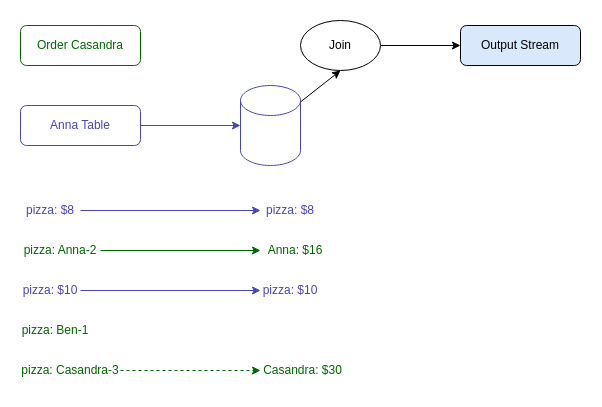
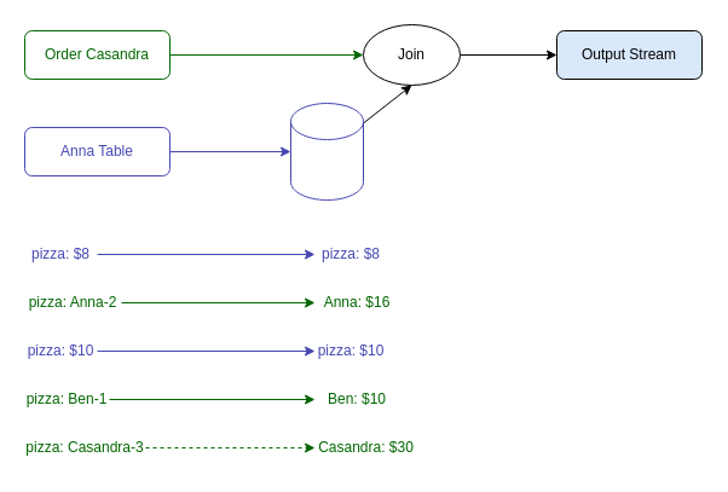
  <mxCell id="0" />
  <mxCell id="1" parent="0" />
+ <mxCell id="2" style="edgeStyle=orthogonalEdgeStyle;rounded=0;orthogonalLoop=1;jettySize=auto;html=1;entryX=0;entryY=0.5;entryDx=0;entryDy=0;strokeColor=#006600;" edge="1" parent="1" source="3" target="5"><mxGeometry relative="1" as="geometry" /></mxCell>
  <mxCell id="3" value="&lt;div&gt;Order Casandra&lt;/div&gt;" style="rounded=1;whiteSpace=wrap;html=1;strokeColor=#006600;fontColor=#006600;" vertex="1" parent="1"><mxGeometry x="20" y="25" width="120" height="40" as="geometry" /></mxCell>
  <mxCell id="4" style="edgeStyle=orthogonalEdgeStyle;rounded=0;orthogonalLoop=1;jettySize=auto;html=1;entryX=0;entryY=0.5;entryDx=0;entryDy=0;" edge="1" parent="1" source="5" target="6"><mxGeometry relative="1" as="geometry" /></mxCell>
  <mxCell id="5" value="Join" style="ellipse;whiteSpace=wrap;html=1;" vertex="1" parent="1"><mxGeometry x="300" y="20" width="80" height="50" as="geometry" /></mxCell>
  <mxCell id="6" value="Output Stream" style="rounded=1;whiteSpace=wrap;html=1;fillColor=#dae8fc;" vertex="1" parent="1"><mxGeometry x="460" y="25" width="120" height="40" as="geometry" /></mxCell>
  <mxCell id="7" style="edgeStyle=orthogonalEdgeStyle;rounded=0;orthogonalLoop=1;jettySize=auto;html=1;strokeColor=#4747B3;" edge="1" parent="1" source="8" target="10"><mxGeometry relative="1" as="geometry" /></mxCell>
  <mxCell id="8" value="Anna Table" style="rounded=1;whiteSpace=wrap;html=1;strokeColor=#4747B3;fontColor=#4747B3;" vertex="1" parent="1"><mxGeometry x="20" y="105" width="120" height="40" as="geometry" /></mxCell>
  <mxCell id="9" style="rounded=0;orthogonalLoop=1;jettySize=auto;html=1;entryX=0.5;entryY=1;entryDx=0;entryDy=0;" edge="1" parent="1" source="10" target="5"><mxGeometry relative="1" as="geometry"><mxPoint x="340" y="75" as="targetPoint" /></mxGeometry></mxCell>
  <mxCell id="10" value="" style="shape=cylinder3;whiteSpace=wrap;html=1;boundedLbl=1;backgroundOutline=1;size=15;strokeColor=#4747B3;" vertex="1" parent="1"><mxGeometry x="240" y="85" width="60" height="80" as="geometry" /></mxCell>
  <mxCell id="11" style="edgeStyle=orthogonalEdgeStyle;rounded=0;orthogonalLoop=1;jettySize=auto;html=1;entryX=0;entryY=0.5;entryDx=0;entryDy=0;fontColor=#4747B3;strokeColor=#4747B3;" edge="1" parent="1" source="12" target="13"><mxGeometry relative="1" as="geometry" /></mxCell>
  <mxCell id="12" value="pizza: $8" style="text;html=1;align=center;verticalAlign=middle;whiteSpace=wrap;rounded=0;fontColor=#4747B3;" vertex="1" parent="1"><mxGeometry x="20" y="195" width="60" height="30" as="geometry" /></mxCell>
  <mxCell id="13" value="pizza: $8" style="text;html=1;align=center;verticalAlign=middle;whiteSpace=wrap;rounded=0;fontColor=#4747B3;" vertex="1" parent="1"><mxGeometry x="260" y="195" width="60" height="30" as="geometry" /></mxCell>
  <mxCell id="14" style="edgeStyle=orthogonalEdgeStyle;rounded=0;orthogonalLoop=1;jettySize=auto;html=1;entryX=0;entryY=0.5;entryDx=0;entryDy=0;fontColor=#006600;strokeColor=#006600;" edge="1" parent="1" source="15" target="16"><mxGeometry relative="1" as="geometry" /></mxCell>
  <mxCell id="15" value="pizza: Anna-2" style="text;html=1;align=center;verticalAlign=middle;whiteSpace=wrap;rounded=0;fontColor=#006600;" vertex="1" parent="1"><mxGeometry x="20" y="235" width="80" height="30" as="geometry" /></mxCell>
  <mxCell id="16" value="Anna: $16" style="text;html=1;align=center;verticalAlign=middle;whiteSpace=wrap;rounded=0;fontColor=#006600;" vertex="1" parent="1"><mxGeometry x="260" y="235" width="70" height="30" as="geometry" /></mxCell>
  <mxCell id="17" style="edgeStyle=orthogonalEdgeStyle;rounded=0;orthogonalLoop=1;jettySize=auto;html=1;entryX=0;entryY=0.5;entryDx=0;entryDy=0;fontColor=#4747B3;strokeColor=#4747B3;" edge="1" parent="1" source="18" target="19"><mxGeometry relative="1" as="geometry" /></mxCell>
  <mxCell id="18" value="pizza: $10" style="text;html=1;align=center;verticalAlign=middle;whiteSpace=wrap;rounded=0;fontColor=#4747B3;" vertex="1" parent="1"><mxGeometry x="20" y="275" width="60" height="30" as="geometry" /></mxCell>
  <mxCell id="19" value="pizza: $10" style="text;html=1;align=center;verticalAlign=middle;whiteSpace=wrap;rounded=0;fontColor=#4747B3;" vertex="1" parent="1"><mxGeometry x="260" y="275" width="60" height="30" as="geometry" /></mxCell>
+ <mxCell id="20" style="edgeStyle=orthogonalEdgeStyle;rounded=0;orthogonalLoop=1;jettySize=auto;html=1;entryX=0;entryY=0.5;entryDx=0;entryDy=0;fontColor=#006600;strokeColor=#006600;" edge="1" parent="1" source="21" target="22"><mxGeometry relative="1" as="geometry" /></mxCell>
  <mxCell id="21" value="pizza: Ben-1" style="text;html=1;align=center;verticalAlign=middle;whiteSpace=wrap;rounded=0;fontColor=#006600;" vertex="1" parent="1"><mxGeometry x="20" y="315" width="70" height="30" as="geometry" /></mxCell>
+ <mxCell id="22" value="Ben: $10" style="text;html=1;align=center;verticalAlign=middle;whiteSpace=wrap;rounded=0;fontColor=#006600;" vertex="1" parent="1"><mxGeometry x="260" y="315" width="70" height="30" as="geometry" /></mxCell>
  <mxCell id="23" style="edgeStyle=orthogonalEdgeStyle;rounded=0;orthogonalLoop=1;jettySize=auto;html=1;entryX=0;entryY=0.5;entryDx=0;entryDy=0;fontColor=#006600;strokeColor=#006600;dashed=1;" edge="1" parent="1" source="24" target="25"><mxGeometry relative="1" as="geometry" /></mxCell>
  <mxCell id="24" value="pizza: Casandra-3" style="text;html=1;align=center;verticalAlign=middle;whiteSpace=wrap;rounded=0;fontColor=#006600;" vertex="1" parent="1"><mxGeometry x="20" y="355" width="100" height="30" as="geometry" /></mxCell>
  <mxCell id="25" value="Casandra: $30" style="text;html=1;align=center;verticalAlign=middle;whiteSpace=wrap;rounded=0;fontColor=#006600;" vertex="1" parent="1"><mxGeometry x="260" y="355" width="85" height="30" as="geometry" /></mxCell>
